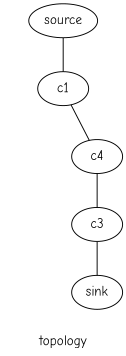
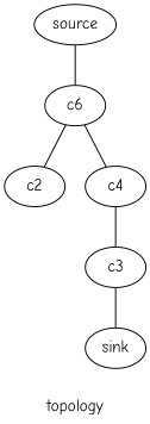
  graph {
    fontname="Comic Neue"
    label=topology
    node [fontname="Comic Neue"]
    edge [fontname="Comic Neue"]
    source [type=AlwaysSource]
-   c1
+   c1 [label=c6]
+   c2
    c4
    sink [type=AlwaysSink]
    c3
    source -- c1
+   c1 -- c2
    c1 -- c4
    c4 -- c3
    c3 -- sink
  }
